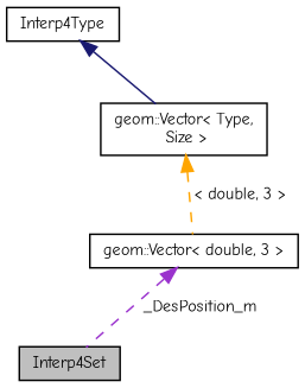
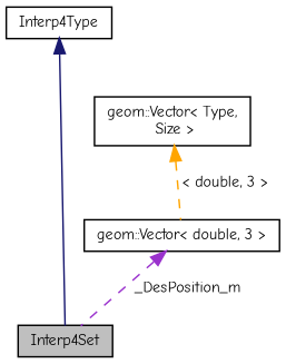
  digraph {
    fontname="Comic Neue"
    node [color=black fillcolor=white fontname="Comic Neue" fontsize=10 shape=record style=filled]
    edge [dir=back fontname="Comic Neue" fontsize=10 labelfontname=FreeSans labelfontsize=10 style=dashed]
    n1 [fillcolor=grey75 fontcolor=black height=0.2 label=Interp4Set width=0.4]
    n2 [height=0.2 label=Interp4Type width=0.4]
    n3 [height=0.2 label="geom::Vector\< double, 3 \>" width=0.4]
    n4 [height=0.2 label="geom::Vector\< Type,\l Size \>" width=0.4]
-   n2 -> n4 [color=midnightblue style=solid]
+   n2 -> n1 [color=midnightblue style=solid]
    n3 -> n1 [color=darkorchid3 label=" _DesPosition_m"]
    n4 -> n3 [color=orange label=" \< double, 3 \>"]
  }
